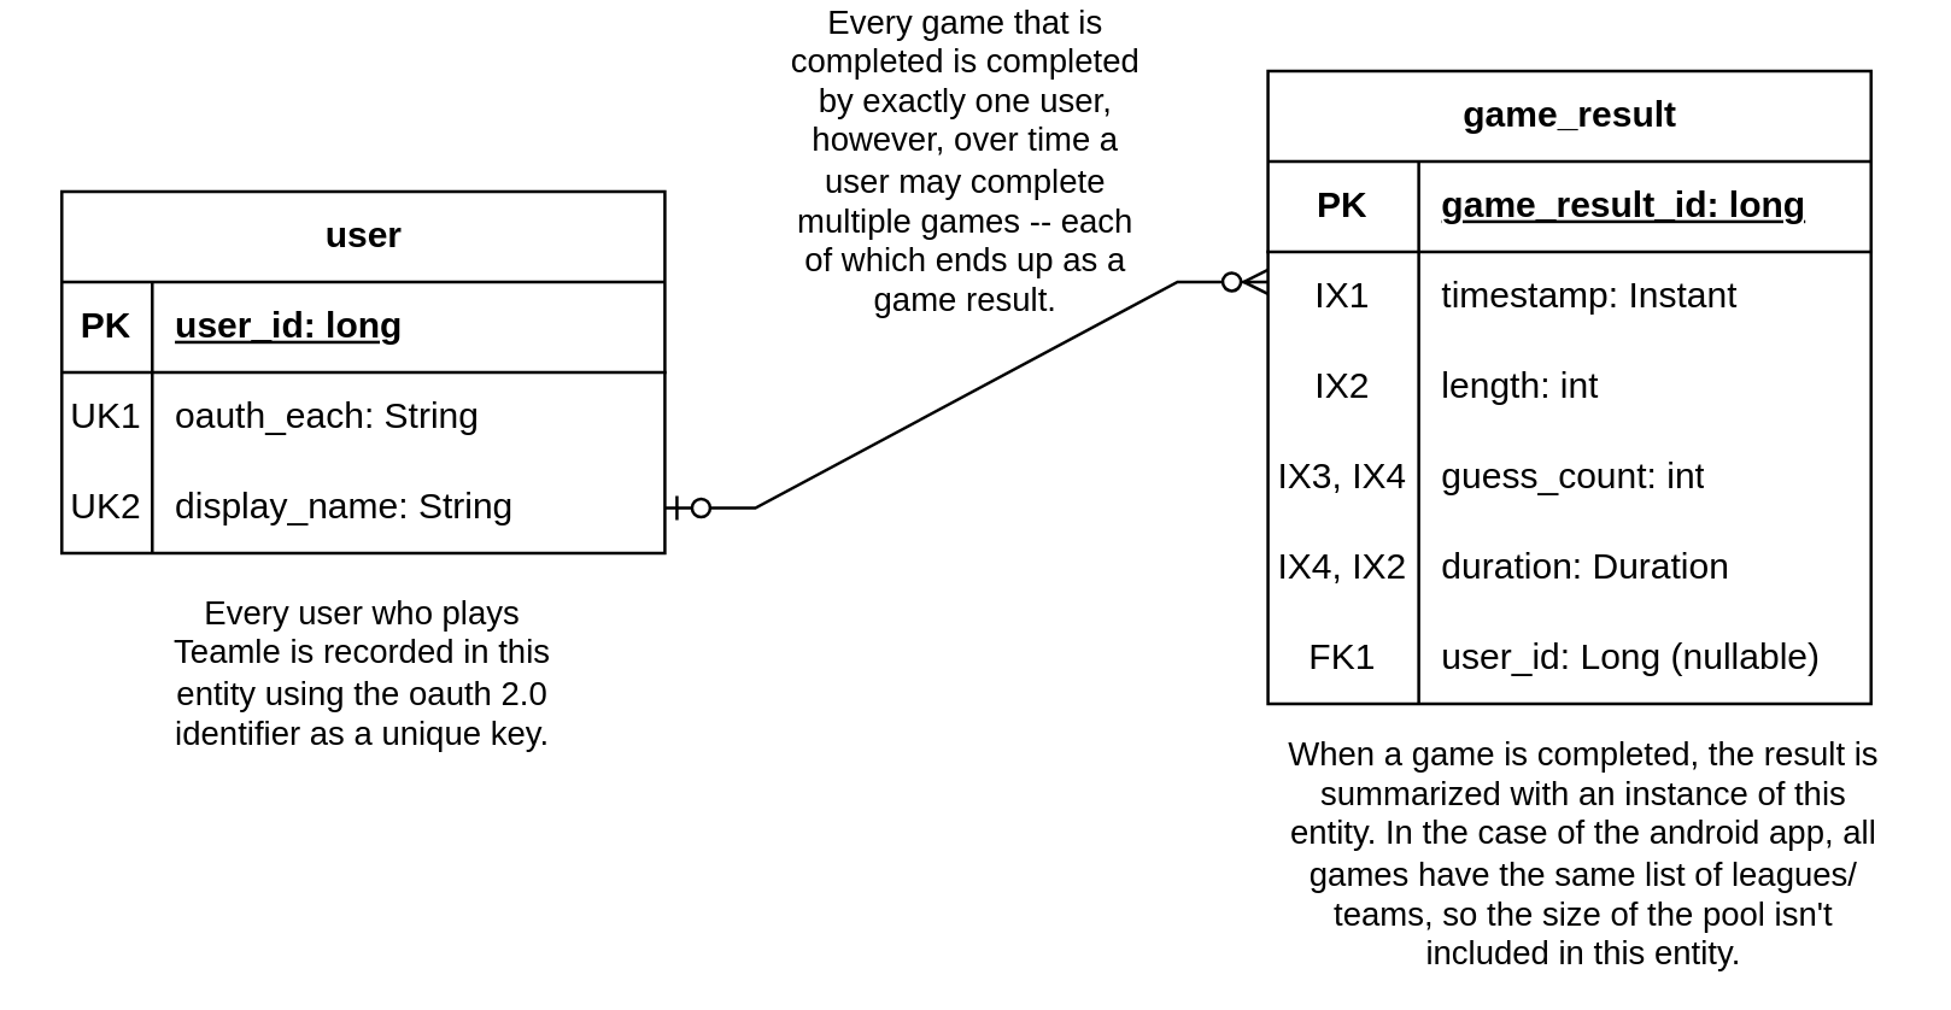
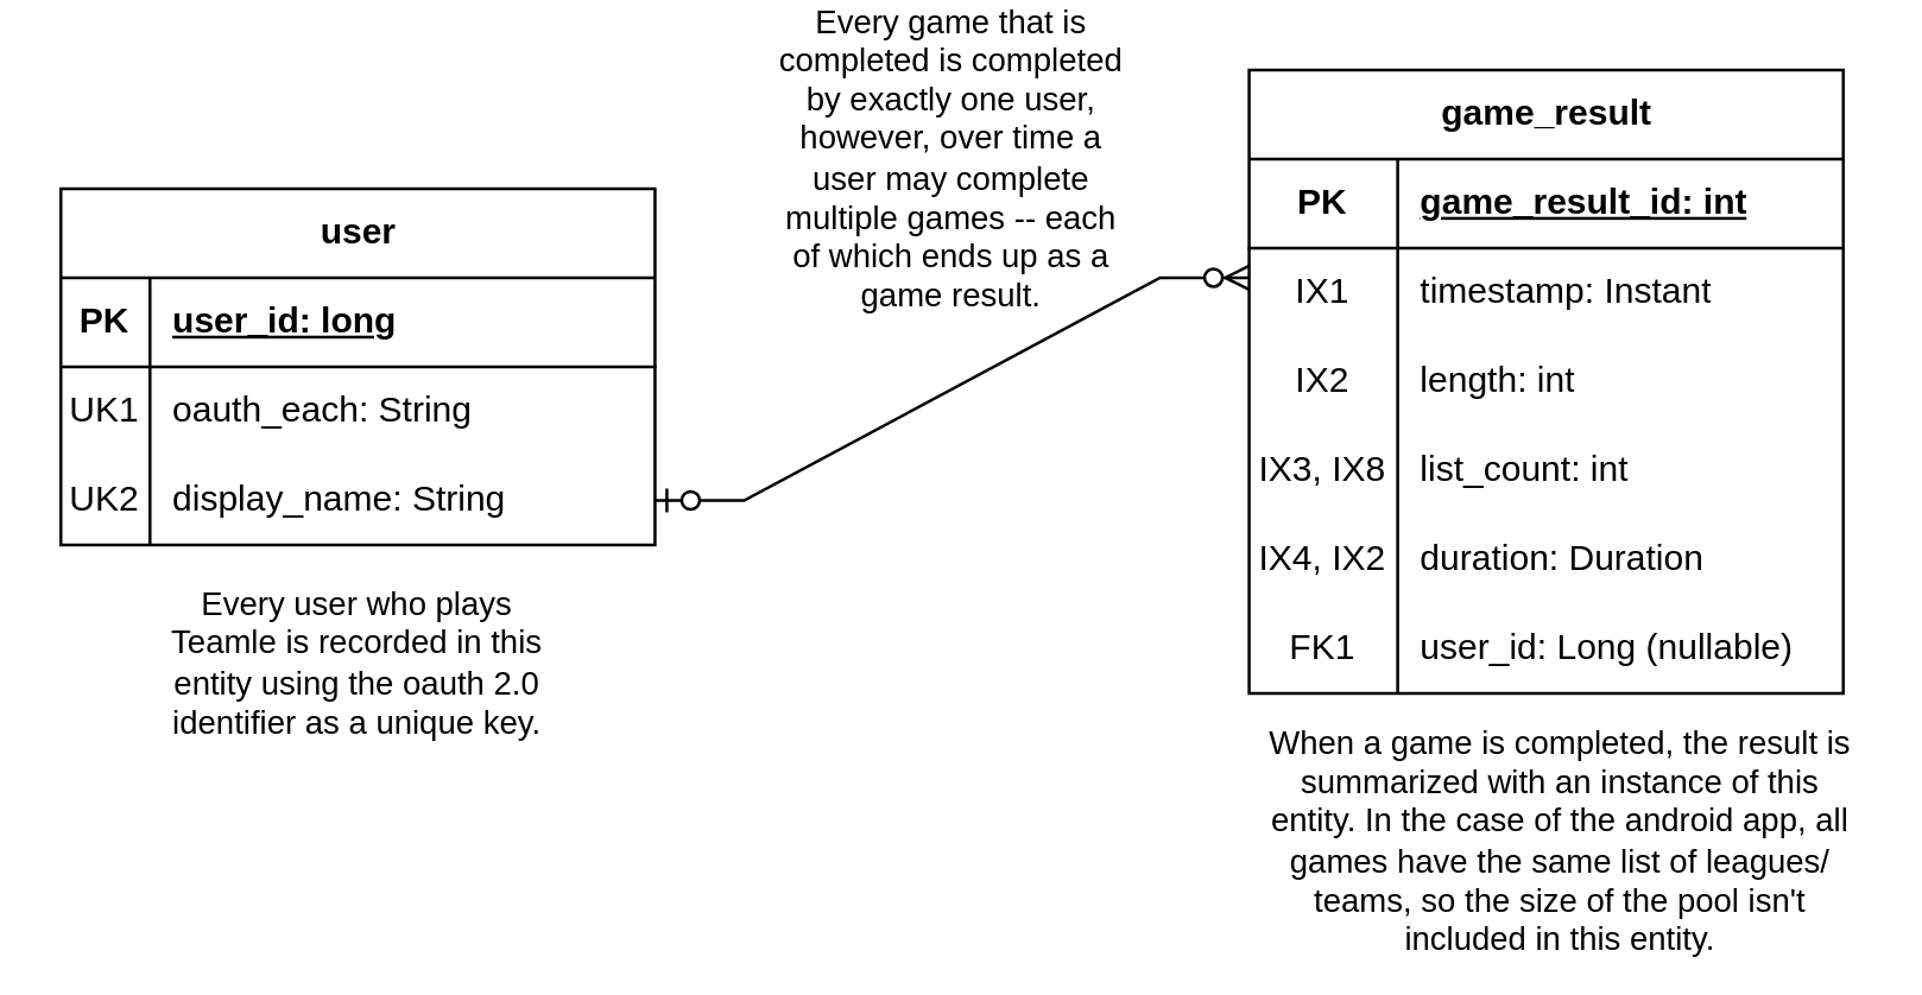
  <mxCell id="0" />
  <mxCell id="1" parent="0" />
  <mxCell id="2" value="user" style="shape=table;startSize=30;container=1;collapsible=1;childLayout=tableLayout;fixedRows=1;rowLines=0;fontStyle=1;align=center;resizeLast=1;html=1;" parent="1" vertex="1"><mxGeometry x="20" y="60" width="200" height="120" as="geometry" /></mxCell>
  <mxCell id="3" value="" style="shape=tableRow;horizontal=0;startSize=0;swimlaneHead=0;swimlaneBody=0;fillColor=none;collapsible=0;dropTarget=0;points=[[0,0.5],[1,0.5]];portConstraint=eastwest;top=0;left=0;right=0;bottom=1;" parent="2" vertex="1"><mxGeometry y="30" width="200" height="30" as="geometry" /></mxCell>
  <mxCell id="4" value="PK" style="shape=partialRectangle;connectable=0;fillColor=none;top=0;left=0;bottom=0;right=0;fontStyle=1;overflow=hidden;whiteSpace=wrap;html=1;" parent="3" vertex="1"><mxGeometry width="30" height="30" as="geometry"><mxRectangle width="30" height="30" as="alternateBounds" /></mxGeometry></mxCell>
  <mxCell id="5" value="user_id: long" style="shape=partialRectangle;connectable=0;fillColor=none;top=0;left=0;bottom=0;right=0;align=left;spacingLeft=6;fontStyle=5;overflow=hidden;whiteSpace=wrap;html=1;" parent="3" vertex="1"><mxGeometry x="30" width="170" height="30" as="geometry"><mxRectangle width="170" height="30" as="alternateBounds" /></mxGeometry></mxCell>
  <mxCell id="6" value="" style="shape=tableRow;horizontal=0;startSize=0;swimlaneHead=0;swimlaneBody=0;fillColor=none;collapsible=0;dropTarget=0;points=[[0,0.5],[1,0.5]];portConstraint=eastwest;top=0;left=0;right=0;bottom=0;" parent="2" vertex="1"><mxGeometry y="60" width="200" height="30" as="geometry" /></mxCell>
  <mxCell id="7" value="UK1" style="shape=partialRectangle;connectable=0;fillColor=none;top=0;left=0;bottom=0;right=0;editable=1;overflow=hidden;whiteSpace=wrap;html=1;" parent="6" vertex="1"><mxGeometry width="30" height="30" as="geometry"><mxRectangle width="30" height="30" as="alternateBounds" /></mxGeometry></mxCell>
  <mxCell id="8" value="oauth_each: String" style="shape=partialRectangle;connectable=0;fillColor=none;top=0;left=0;bottom=0;right=0;align=left;spacingLeft=6;overflow=hidden;whiteSpace=wrap;html=1;" parent="6" vertex="1"><mxGeometry x="30" width="170" height="30" as="geometry"><mxRectangle width="170" height="30" as="alternateBounds" /></mxGeometry></mxCell>
  <mxCell id="9" value="" style="shape=tableRow;horizontal=0;startSize=0;swimlaneHead=0;swimlaneBody=0;fillColor=none;collapsible=0;dropTarget=0;points=[[0,0.5],[1,0.5]];portConstraint=eastwest;top=0;left=0;right=0;bottom=0;" parent="2" vertex="1"><mxGeometry y="90" width="200" height="30" as="geometry" /></mxCell>
  <mxCell id="10" value="UK2" style="shape=partialRectangle;connectable=0;fillColor=none;top=0;left=0;bottom=0;right=0;editable=1;overflow=hidden;whiteSpace=wrap;html=1;" parent="9" vertex="1"><mxGeometry width="30" height="30" as="geometry"><mxRectangle width="30" height="30" as="alternateBounds" /></mxGeometry></mxCell>
  <mxCell id="11" value="display_name: String" style="shape=partialRectangle;connectable=0;fillColor=none;top=0;left=0;bottom=0;right=0;align=left;spacingLeft=6;overflow=hidden;whiteSpace=wrap;html=1;" parent="9" vertex="1"><mxGeometry x="30" width="170" height="30" as="geometry"><mxRectangle width="170" height="30" as="alternateBounds" /></mxGeometry></mxCell>
  <mxCell id="12" value="game_result" style="shape=table;startSize=30;container=1;collapsible=1;childLayout=tableLayout;fixedRows=1;rowLines=0;fontStyle=1;align=center;resizeLast=1;html=1;" parent="1" vertex="1"><mxGeometry x="420" y="20" width="200" height="210" as="geometry" /></mxCell>
  <mxCell id="13" value="" style="shape=tableRow;horizontal=0;startSize=0;swimlaneHead=0;swimlaneBody=0;fillColor=none;collapsible=0;dropTarget=0;points=[[0,0.5],[1,0.5]];portConstraint=eastwest;top=0;left=0;right=0;bottom=1;" parent="12" vertex="1"><mxGeometry y="30" width="200" height="30" as="geometry" /></mxCell>
  <mxCell id="14" value="PK" style="shape=partialRectangle;connectable=0;fillColor=none;top=0;left=0;bottom=0;right=0;fontStyle=1;overflow=hidden;whiteSpace=wrap;html=1;" parent="13" vertex="1"><mxGeometry width="50" height="30" as="geometry"><mxRectangle width="50" height="30" as="alternateBounds" /></mxGeometry></mxCell>
- <mxCell id="15" value="game_result_id: long" style="shape=partialRectangle;connectable=0;fillColor=none;top=0;left=0;bottom=0;right=0;align=left;spacingLeft=6;fontStyle=5;overflow=hidden;whiteSpace=wrap;html=1;" parent="13" vertex="1"><mxGeometry x="50" width="150" height="30" as="geometry"><mxRectangle width="150" height="30" as="alternateBounds" /></mxGeometry></mxCell>
+ <mxCell id="15" value="game_result_id: int" style="shape=partialRectangle;connectable=0;fillColor=none;top=0;left=0;bottom=0;right=0;align=left;spacingLeft=6;fontStyle=5;overflow=hidden;whiteSpace=wrap;html=1;" parent="13" vertex="1"><mxGeometry x="50" width="150" height="30" as="geometry"><mxRectangle width="150" height="30" as="alternateBounds" /></mxGeometry></mxCell>
  <mxCell id="16" value="" style="shape=tableRow;horizontal=0;startSize=0;swimlaneHead=0;swimlaneBody=0;fillColor=none;collapsible=0;dropTarget=0;points=[[0,0.5],[1,0.5]];portConstraint=eastwest;top=0;left=0;right=0;bottom=0;" parent="12" vertex="1"><mxGeometry y="60" width="200" height="30" as="geometry" /></mxCell>
  <mxCell id="17" value="IX1" style="shape=partialRectangle;connectable=0;fillColor=none;top=0;left=0;bottom=0;right=0;editable=1;overflow=hidden;whiteSpace=wrap;html=1;" parent="16" vertex="1"><mxGeometry width="50" height="30" as="geometry"><mxRectangle width="50" height="30" as="alternateBounds" /></mxGeometry></mxCell>
  <mxCell id="18" value="timestamp: Instant" style="shape=partialRectangle;connectable=0;fillColor=none;top=0;left=0;bottom=0;right=0;align=left;spacingLeft=6;overflow=hidden;whiteSpace=wrap;html=1;" parent="16" vertex="1"><mxGeometry x="50" width="150" height="30" as="geometry"><mxRectangle width="150" height="30" as="alternateBounds" /></mxGeometry></mxCell>
  <mxCell id="19" value="" style="shape=tableRow;horizontal=0;startSize=0;swimlaneHead=0;swimlaneBody=0;fillColor=none;collapsible=0;dropTarget=0;points=[[0,0.5],[1,0.5]];portConstraint=eastwest;top=0;left=0;right=0;bottom=0;" parent="12" vertex="1"><mxGeometry y="90" width="200" height="30" as="geometry" /></mxCell>
  <mxCell id="20" value="IX2" style="shape=partialRectangle;connectable=0;fillColor=none;top=0;left=0;bottom=0;right=0;editable=1;overflow=hidden;whiteSpace=wrap;html=1;" parent="19" vertex="1"><mxGeometry width="50" height="30" as="geometry"><mxRectangle width="50" height="30" as="alternateBounds" /></mxGeometry></mxCell>
  <mxCell id="21" value="length: int" style="shape=partialRectangle;connectable=0;fillColor=none;top=0;left=0;bottom=0;right=0;align=left;spacingLeft=6;overflow=hidden;whiteSpace=wrap;html=1;" parent="19" vertex="1"><mxGeometry x="50" width="150" height="30" as="geometry"><mxRectangle width="150" height="30" as="alternateBounds" /></mxGeometry></mxCell>
  <mxCell id="22" value="" style="shape=tableRow;horizontal=0;startSize=0;swimlaneHead=0;swimlaneBody=0;fillColor=none;collapsible=0;dropTarget=0;points=[[0,0.5],[1,0.5]];portConstraint=eastwest;top=0;left=0;right=0;bottom=0;" parent="12" vertex="1"><mxGeometry y="120" width="200" height="30" as="geometry" /></mxCell>
- <mxCell id="23" value="IX3, IX4" style="shape=partialRectangle;connectable=0;fillColor=none;top=0;left=0;bottom=0;right=0;editable=1;overflow=hidden;whiteSpace=wrap;html=1;" parent="22" vertex="1"><mxGeometry width="50" height="30" as="geometry"><mxRectangle width="50" height="30" as="alternateBounds" /></mxGeometry></mxCell>
- <mxCell id="24" value="guess_count: int" style="shape=partialRectangle;connectable=0;fillColor=none;top=0;left=0;bottom=0;right=0;align=left;spacingLeft=6;overflow=hidden;whiteSpace=wrap;html=1;" parent="22" vertex="1"><mxGeometry x="50" width="150" height="30" as="geometry"><mxRectangle width="150" height="30" as="alternateBounds" /></mxGeometry></mxCell>
+ <mxCell id="23" value="IX3, IX8" style="shape=partialRectangle;connectable=0;fillColor=none;top=0;left=0;bottom=0;right=0;editable=1;overflow=hidden;whiteSpace=wrap;html=1;" parent="22" vertex="1"><mxGeometry width="50" height="30" as="geometry"><mxRectangle width="50" height="30" as="alternateBounds" /></mxGeometry></mxCell>
+ <mxCell id="24" value="list_count: int" style="shape=partialRectangle;connectable=0;fillColor=none;top=0;left=0;bottom=0;right=0;align=left;spacingLeft=6;overflow=hidden;whiteSpace=wrap;html=1;" parent="22" vertex="1"><mxGeometry x="50" width="150" height="30" as="geometry"><mxRectangle width="150" height="30" as="alternateBounds" /></mxGeometry></mxCell>
  <mxCell id="25" value="" style="shape=tableRow;horizontal=0;startSize=0;swimlaneHead=0;swimlaneBody=0;fillColor=none;collapsible=0;dropTarget=0;points=[[0,0.5],[1,0.5]];portConstraint=eastwest;top=0;left=0;right=0;bottom=0;" parent="12" vertex="1"><mxGeometry y="150" width="200" height="30" as="geometry" /></mxCell>
  <mxCell id="26" value="IX4, IX2" style="shape=partialRectangle;connectable=0;fillColor=none;top=0;left=0;bottom=0;right=0;editable=1;overflow=hidden;whiteSpace=wrap;html=1;" parent="25" vertex="1"><mxGeometry width="50" height="30" as="geometry"><mxRectangle width="50" height="30" as="alternateBounds" /></mxGeometry></mxCell>
  <mxCell id="27" value="duration: Duration" style="shape=partialRectangle;connectable=0;fillColor=none;top=0;left=0;bottom=0;right=0;align=left;spacingLeft=6;overflow=hidden;whiteSpace=wrap;html=1;" parent="25" vertex="1"><mxGeometry x="50" width="150" height="30" as="geometry"><mxRectangle width="150" height="30" as="alternateBounds" /></mxGeometry></mxCell>
  <mxCell id="28" value="" style="shape=tableRow;horizontal=0;startSize=0;swimlaneHead=0;swimlaneBody=0;fillColor=none;collapsible=0;dropTarget=0;points=[[0,0.5],[1,0.5]];portConstraint=eastwest;top=0;left=0;right=0;bottom=0;" parent="12" vertex="1"><mxGeometry y="180" width="200" height="30" as="geometry" /></mxCell>
  <mxCell id="29" value="FK1" style="shape=partialRectangle;connectable=0;fillColor=none;top=0;left=0;bottom=0;right=0;editable=1;overflow=hidden;whiteSpace=wrap;html=1;" parent="28" vertex="1"><mxGeometry width="50" height="30" as="geometry"><mxRectangle width="50" height="30" as="alternateBounds" /></mxGeometry></mxCell>
  <mxCell id="30" value="user_id: Long (nullable)" style="shape=partialRectangle;connectable=0;fillColor=none;top=0;left=0;bottom=0;right=0;align=left;spacingLeft=6;overflow=hidden;whiteSpace=wrap;html=1;" parent="28" vertex="1"><mxGeometry x="50" width="150" height="30" as="geometry"><mxRectangle width="150" height="30" as="alternateBounds" /></mxGeometry></mxCell>
  <mxCell id="31" value="Every user who plays Teamle is recorded in this entity using the oauth 2.0 identifier as a unique key." style="whiteSpace=wrap;html=1;strokeColor=none;fillColor=none;fontSize=11;" parent="1" vertex="1"><mxGeometry x="50" y="180" width="140" height="80" as="geometry" /></mxCell>
  <mxCell id="32" value="When a game is completed, the result is summarized with an instance of this entity. In the case of the android app, all games have the same list of leagues/ teams, so the size of the pool isn't included in this entity." style="whiteSpace=wrap;html=1;strokeColor=none;fillColor=none;fontSize=11;" parent="1" vertex="1"><mxGeometry x="425" y="250" width="200" height="60" as="geometry" /></mxCell>
  <mxCell id="33" value="Every game that is completed is completed by exactly one user, however, over time a user may complete multiple games -- each of which ends up as a game result." style="whiteSpace=wrap;html=1;fontSize=11;fillColor=none;strokeColor=none;" parent="1" vertex="1"><mxGeometry x="260" y="20" width="120" height="60" as="geometry" /></mxCell>
  <mxCell id="34" value="" style="edgeStyle=entityRelationEdgeStyle;fontSize=12;html=1;endArrow=ERzeroToMany;startArrow=ERzeroToOne;rounded=0;exitX=1;exitY=0.5;exitDx=0;exitDy=0;" edge="1" parent="1" source="9"><mxGeometry width="100" height="100" relative="1" as="geometry"><mxPoint x="320" y="190" as="sourcePoint" /><mxPoint x="420" y="90" as="targetPoint" /></mxGeometry></mxCell>
